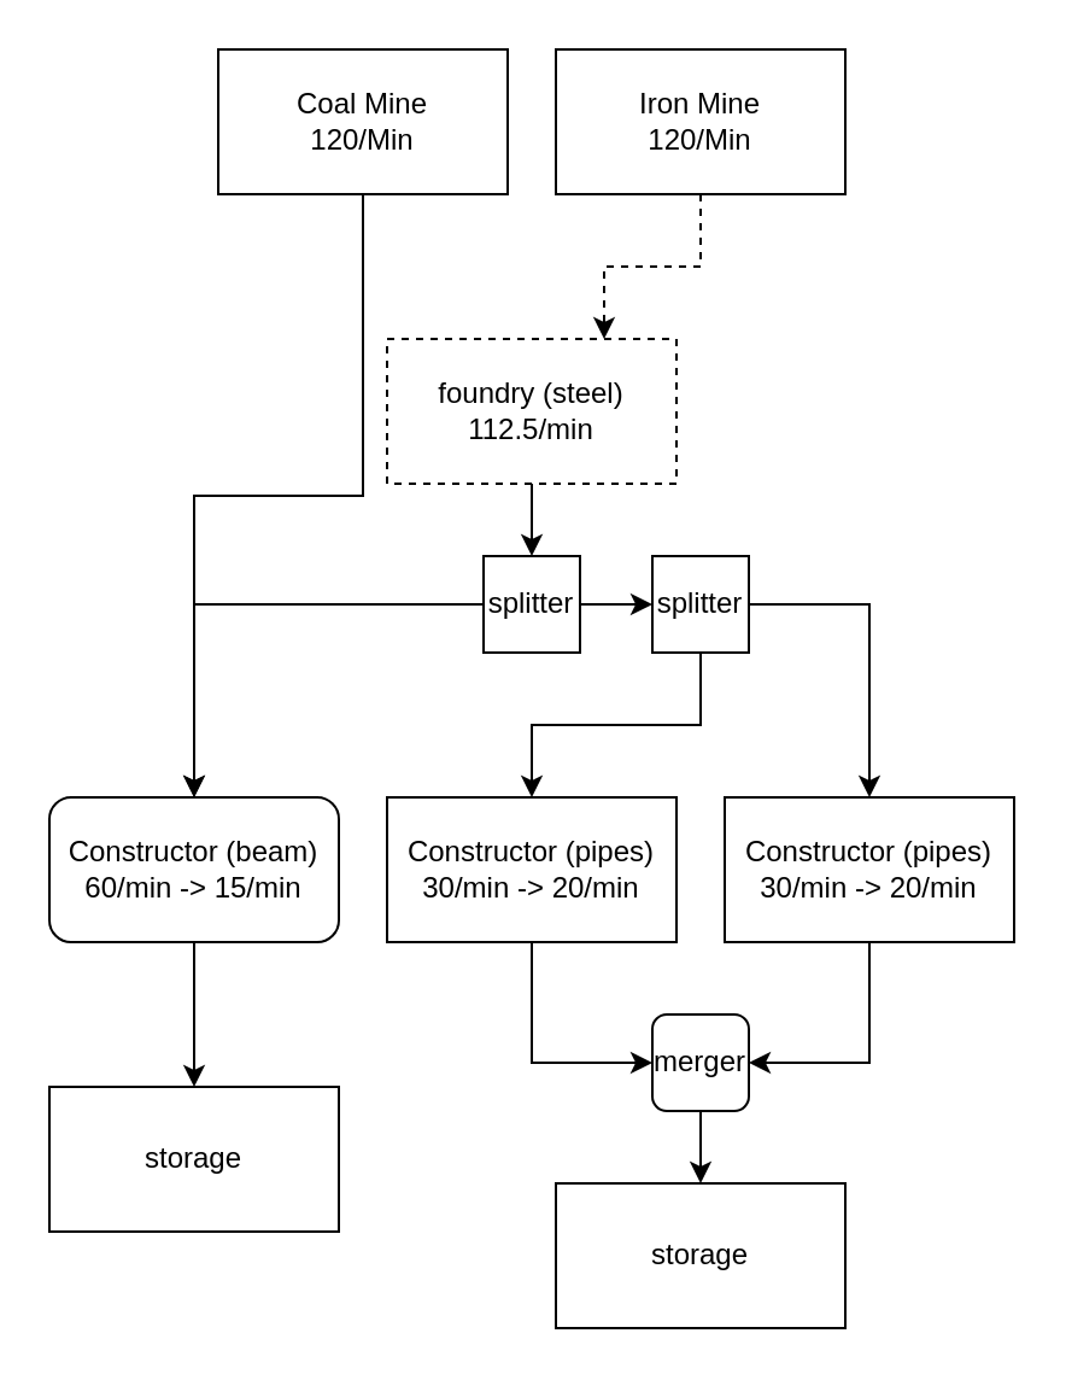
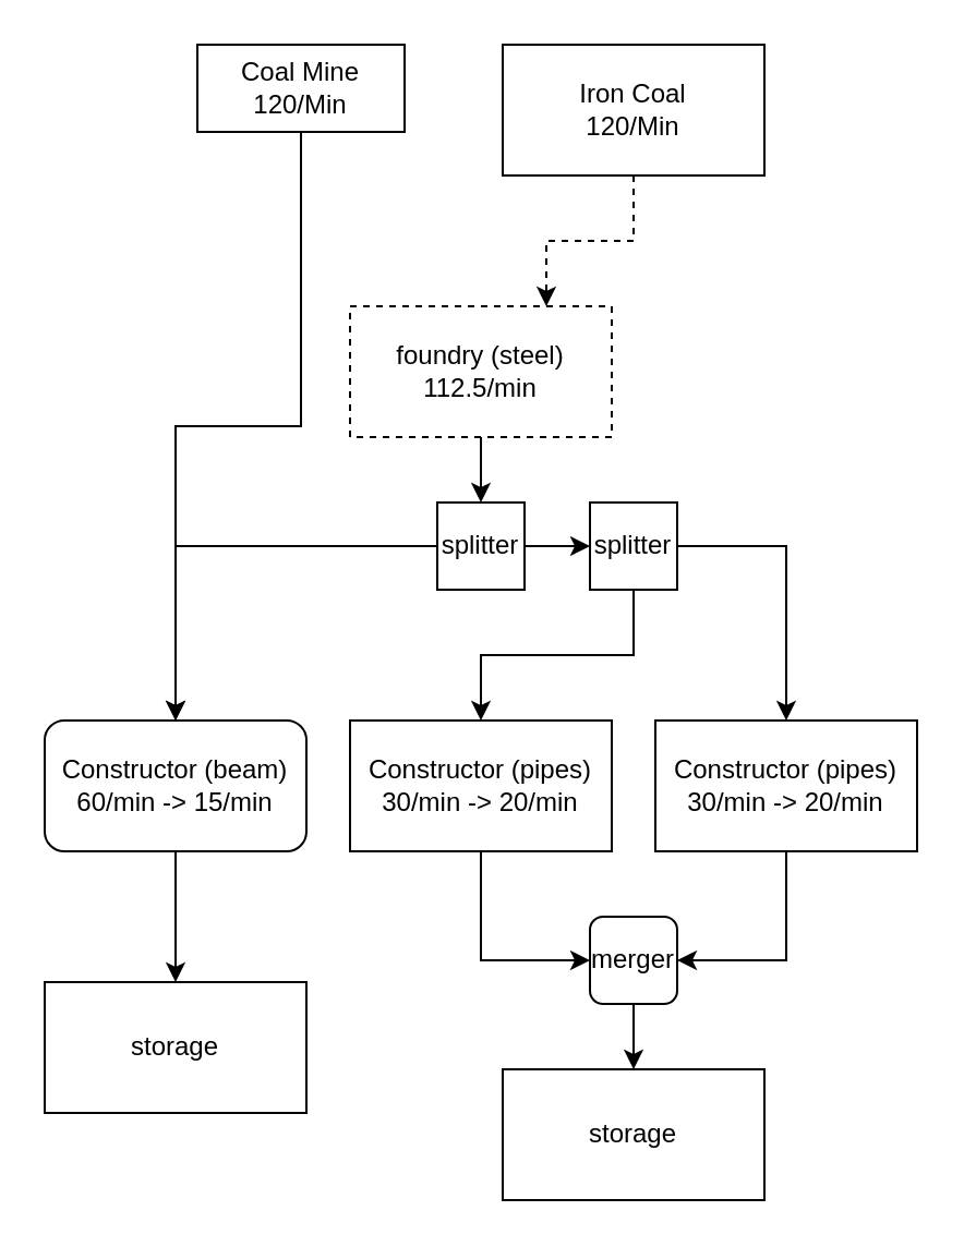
  <mxCell id="0" />
  <mxCell id="1" parent="0" />
  <mxCell id="2" style="edgeStyle=orthogonalEdgeStyle;rounded=0;orthogonalLoop=1;jettySize=auto;html=1;" edge="1" parent="1" source="3" target="9"><mxGeometry relative="1" as="geometry" /></mxCell>
- <mxCell id="3" value="Coal Mine&lt;div&gt;120/Min&lt;/div&gt;" style="rounded=0;whiteSpace=wrap;html=1;" vertex="1" parent="1"><mxGeometry x="90" y="20" width="120" height="60" as="geometry" /></mxCell>
+ <mxCell id="3" value="Coal Mine&lt;div&gt;120/Min&lt;/div&gt;" style="rounded=0;whiteSpace=wrap;html=1;" vertex="1" parent="1"><mxGeometry x="90" y="20" width="95" height="40" as="geometry" /></mxCell>
  <mxCell id="4" style="edgeStyle=orthogonalEdgeStyle;rounded=0;orthogonalLoop=1;jettySize=auto;html=1;entryX=0.75;entryY=0;entryDx=0;entryDy=0;dashed=1;" edge="1" parent="1" source="5" target="7"><mxGeometry relative="1" as="geometry" /></mxCell>
- <mxCell id="5" value="Iron Mine&lt;div&gt;120/Min&lt;/div&gt;" style="rounded=0;whiteSpace=wrap;html=1;" vertex="1" parent="1"><mxGeometry x="230" y="20" width="120" height="60" as="geometry" /></mxCell>
+ <mxCell id="5" value="Iron Coal&lt;div&gt;120/Min&lt;/div&gt;" style="rounded=0;whiteSpace=wrap;html=1;" vertex="1" parent="1"><mxGeometry x="230" y="20" width="120" height="60" as="geometry" /></mxCell>
  <mxCell id="6" style="edgeStyle=orthogonalEdgeStyle;rounded=0;orthogonalLoop=1;jettySize=auto;html=1;entryX=0.5;entryY=0;entryDx=0;entryDy=0;" edge="1" parent="1" source="7" target="16"><mxGeometry relative="1" as="geometry" /></mxCell>
  <mxCell id="7" value="foundry (steel)&lt;div&gt;112.5/min&lt;/div&gt;" style="rounded=0;whiteSpace=wrap;html=1;dashed=1;" vertex="1" parent="1"><mxGeometry x="160" y="140" width="120" height="60" as="geometry" /></mxCell>
  <mxCell id="8" style="edgeStyle=orthogonalEdgeStyle;rounded=0;orthogonalLoop=1;jettySize=auto;html=1;entryX=0.5;entryY=0;entryDx=0;entryDy=0;" edge="1" parent="1" source="9" target="21"><mxGeometry relative="1" as="geometry" /></mxCell>
  <mxCell id="9" value="Constructor (beam)&lt;div&gt;60/min -&amp;gt; 15/min&lt;/div&gt;" style="whiteSpace=wrap;html=1;rounded=1;" vertex="1" parent="1"><mxGeometry x="20" y="330" width="120" height="60" as="geometry" /></mxCell>
  <mxCell id="10" style="edgeStyle=orthogonalEdgeStyle;rounded=0;orthogonalLoop=1;jettySize=auto;html=1;entryX=0;entryY=0.5;entryDx=0;entryDy=0;" edge="1" parent="1" source="11" target="23"><mxGeometry relative="1" as="geometry" /></mxCell>
  <mxCell id="11" value="Constructor (pipes)&lt;div&gt;30/min -&amp;gt; 20/min&lt;/div&gt;" style="rounded=0;whiteSpace=wrap;html=1;" vertex="1" parent="1"><mxGeometry x="160" y="330" width="120" height="60" as="geometry" /></mxCell>
  <mxCell id="12" style="edgeStyle=orthogonalEdgeStyle;rounded=0;orthogonalLoop=1;jettySize=auto;html=1;entryX=1;entryY=0.5;entryDx=0;entryDy=0;" edge="1" parent="1" source="13" target="23"><mxGeometry relative="1" as="geometry" /></mxCell>
  <mxCell id="13" value="Constructor (pipes)&lt;div&gt;30/min -&amp;gt; 20/min&lt;/div&gt;" style="rounded=0;whiteSpace=wrap;html=1;" vertex="1" parent="1"><mxGeometry x="300" y="330" width="120" height="60" as="geometry" /></mxCell>
  <mxCell id="14" style="edgeStyle=orthogonalEdgeStyle;rounded=0;orthogonalLoop=1;jettySize=auto;html=1;entryX=0.5;entryY=0;entryDx=0;entryDy=0;" edge="1" parent="1" source="16" target="9"><mxGeometry relative="1" as="geometry" /></mxCell>
  <mxCell id="15" style="edgeStyle=orthogonalEdgeStyle;rounded=0;orthogonalLoop=1;jettySize=auto;html=1;entryX=0;entryY=0.5;entryDx=0;entryDy=0;" edge="1" parent="1" source="16" target="19"><mxGeometry relative="1" as="geometry" /></mxCell>
  <mxCell id="16" value="splitter" style="whiteSpace=wrap;html=1;aspect=fixed;" vertex="1" parent="1"><mxGeometry x="200" y="230" width="40" height="40" as="geometry" /></mxCell>
  <mxCell id="17" style="edgeStyle=orthogonalEdgeStyle;rounded=0;orthogonalLoop=1;jettySize=auto;html=1;entryX=0.5;entryY=0;entryDx=0;entryDy=0;" edge="1" parent="1" source="19" target="11"><mxGeometry relative="1" as="geometry" /></mxCell>
  <mxCell id="18" style="edgeStyle=orthogonalEdgeStyle;rounded=0;orthogonalLoop=1;jettySize=auto;html=1;entryX=0.5;entryY=0;entryDx=0;entryDy=0;exitX=1;exitY=0.5;exitDx=0;exitDy=0;" edge="1" parent="1" source="19" target="13"><mxGeometry relative="1" as="geometry" /></mxCell>
  <mxCell id="19" value="splitter" style="whiteSpace=wrap;html=1;aspect=fixed;" vertex="1" parent="1"><mxGeometry x="270" y="230" width="40" height="40" as="geometry" /></mxCell>
  <mxCell id="20" value="storage" style="rounded=0;whiteSpace=wrap;html=1;" vertex="1" parent="1"><mxGeometry x="230" y="490" width="120" height="60" as="geometry" /></mxCell>
  <mxCell id="21" value="storage" style="rounded=0;whiteSpace=wrap;html=1;" vertex="1" parent="1"><mxGeometry x="20" y="450" width="120" height="60" as="geometry" /></mxCell>
  <mxCell id="22" style="edgeStyle=orthogonalEdgeStyle;rounded=0;orthogonalLoop=1;jettySize=auto;html=1;entryX=0.5;entryY=0;entryDx=0;entryDy=0;" edge="1" parent="1" source="23" target="20"><mxGeometry relative="1" as="geometry" /></mxCell>
  <mxCell id="23" value="merger" style="whiteSpace=wrap;html=1;aspect=fixed;rounded=1;" vertex="1" parent="1"><mxGeometry x="270" y="420" width="40" height="40" as="geometry" /></mxCell>
